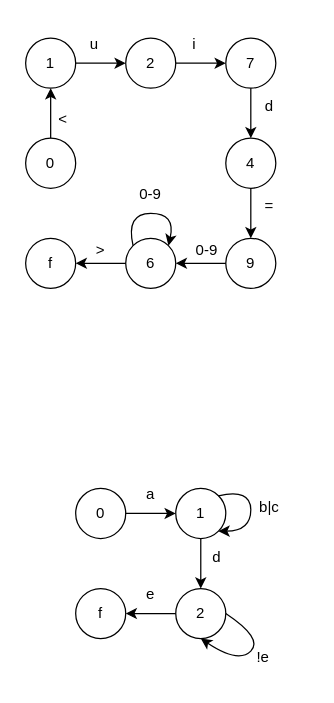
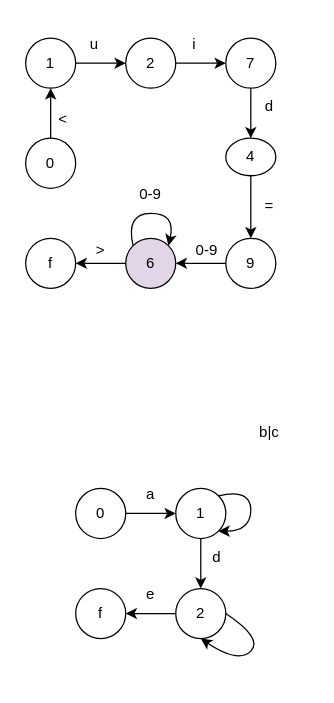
  <mxCell id="0" />
  <mxCell id="1" parent="0" />
  <mxCell id="2" value="1" style="ellipse;whiteSpace=wrap;html=1;" parent="1" vertex="1"><mxGeometry x="20" y="30" width="40" height="40" as="geometry" /></mxCell>
  <mxCell id="3" value="" style="endArrow=classic;html=1;rounded=0;exitX=1;exitY=0.5;exitDx=0;exitDy=0;" parent="1" source="2" edge="1"><mxGeometry width="50" height="50" relative="1" as="geometry"><mxPoint x="130" y="90" as="sourcePoint" /><mxPoint x="100" y="50" as="targetPoint" /></mxGeometry></mxCell>
  <mxCell id="4" value="2" style="ellipse;whiteSpace=wrap;html=1;" parent="1" vertex="1"><mxGeometry x="100" y="30" width="40" height="40" as="geometry" /></mxCell>
  <mxCell id="5" value="" style="endArrow=classic;html=1;rounded=0;exitX=1;exitY=0.5;exitDx=0;exitDy=0;" parent="1" source="4" edge="1"><mxGeometry width="50" height="50" relative="1" as="geometry"><mxPoint x="210" y="90" as="sourcePoint" /><mxPoint x="180" y="50" as="targetPoint" /></mxGeometry></mxCell>
  <mxCell id="6" value="7" style="ellipse;whiteSpace=wrap;html=1;" parent="1" vertex="1"><mxGeometry x="180" y="30" width="40" height="40" as="geometry" /></mxCell>
  <mxCell id="7" value="" style="endArrow=classic;html=1;rounded=0;exitX=0.5;exitY=1;exitDx=0;exitDy=0;entryX=0.5;entryY=0;entryDx=0;entryDy=0;" parent="1" source="6" target="8" edge="1"><mxGeometry width="50" height="50" relative="1" as="geometry"><mxPoint x="290" y="90" as="sourcePoint" /><mxPoint x="260" y="50" as="targetPoint" /></mxGeometry></mxCell>
- <mxCell id="8" value="4" style="ellipse;whiteSpace=wrap;html=1;" parent="1" vertex="1"><mxGeometry x="180" y="110" width="40" height="40" as="geometry" /></mxCell>
+ <mxCell id="8" value="4" style="ellipse;whiteSpace=wrap;html=1;" parent="1" vertex="1"><mxGeometry x="180" y="110" width="40" height="30" as="geometry" /></mxCell>
  <mxCell id="9" value="" style="endArrow=classic;html=1;rounded=0;exitX=0.5;exitY=1;exitDx=0;exitDy=0;entryX=0.5;entryY=0;entryDx=0;entryDy=0;" parent="1" source="8" target="14" edge="1"><mxGeometry width="50" height="50" relative="1" as="geometry"><mxPoint x="370" y="90" as="sourcePoint" /><mxPoint x="340" y="50" as="targetPoint" /></mxGeometry></mxCell>
  <mxCell id="10" value="u" style="text;html=1;strokeColor=none;fillColor=none;align=center;verticalAlign=middle;whiteSpace=wrap;rounded=0;" parent="1" vertex="1"><mxGeometry x="60" y="20" width="30" height="30" as="geometry" /></mxCell>
  <mxCell id="11" value="i" style="text;html=1;strokeColor=none;fillColor=none;align=center;verticalAlign=middle;whiteSpace=wrap;rounded=0;" parent="1" vertex="1"><mxGeometry x="140" y="20" width="30" height="30" as="geometry" /></mxCell>
  <mxCell id="12" value="d" style="text;html=1;strokeColor=none;fillColor=none;align=center;verticalAlign=middle;whiteSpace=wrap;rounded=0;" parent="1" vertex="1"><mxGeometry x="200" y="70" width="30" height="30" as="geometry" /></mxCell>
  <mxCell id="13" value="=" style="text;html=1;strokeColor=none;fillColor=none;align=center;verticalAlign=middle;whiteSpace=wrap;rounded=0;" parent="1" vertex="1"><mxGeometry x="200" y="150" width="30" height="30" as="geometry" /></mxCell>
  <mxCell id="14" value="9" style="ellipse;whiteSpace=wrap;html=1;" parent="1" vertex="1"><mxGeometry x="180" y="190" width="40" height="40" as="geometry" /></mxCell>
  <mxCell id="15" value="" style="endArrow=classic;html=1;rounded=0;entryX=1;entryY=0.5;entryDx=0;entryDy=0;" parent="1" target="17" edge="1"><mxGeometry width="50" height="50" relative="1" as="geometry"><mxPoint x="180" y="210" as="sourcePoint" /><mxPoint x="420" y="50" as="targetPoint" /></mxGeometry></mxCell>
  <mxCell id="16" value="0-9" style="text;html=1;strokeColor=none;fillColor=none;align=center;verticalAlign=middle;whiteSpace=wrap;rounded=0;" parent="1" vertex="1"><mxGeometry x="105" y="140" width="30" height="30" as="geometry" /></mxCell>
- <mxCell id="17" value="6" style="ellipse;whiteSpace=wrap;html=1;aspect=fixed;" parent="1" vertex="1"><mxGeometry x="100" y="190" width="40" height="40" as="geometry" /></mxCell>
+ <mxCell id="17" value="6" style="ellipse;whiteSpace=wrap;html=1;aspect=fixed;fillColor=#e1d5e7;" parent="1" vertex="1"><mxGeometry x="100" y="190" width="40" height="40" as="geometry" /></mxCell>
  <mxCell id="18" value="" style="curved=1;endArrow=classic;html=1;rounded=0;exitX=0;exitY=0;exitDx=0;exitDy=0;entryX=1;entryY=0;entryDx=0;entryDy=0;" parent="1" source="17" target="17" edge="1"><mxGeometry width="50" height="50" relative="1" as="geometry"><mxPoint x="130" y="90" as="sourcePoint" /><mxPoint x="180" y="40" as="targetPoint" /><Array as="points"><mxPoint x="100" y="170" /><mxPoint x="140" y="170" /></Array></mxGeometry></mxCell>
  <mxCell id="19" value="0-9" style="text;html=1;strokeColor=none;fillColor=none;align=center;verticalAlign=middle;whiteSpace=wrap;rounded=0;" parent="1" vertex="1"><mxGeometry x="150" y="185" width="30" height="30" as="geometry" /></mxCell>
  <mxCell id="20" value="f" style="ellipse;whiteSpace=wrap;html=1;aspect=fixed;" parent="1" vertex="1"><mxGeometry x="20" y="190" width="40" height="40" as="geometry" /></mxCell>
  <mxCell id="21" value="" style="endArrow=classic;html=1;rounded=0;exitX=0;exitY=0.5;exitDx=0;exitDy=0;entryX=1;entryY=0.5;entryDx=0;entryDy=0;" parent="1" source="17" target="20" edge="1"><mxGeometry width="50" height="50" relative="1" as="geometry"><mxPoint x="130" y="90" as="sourcePoint" /><mxPoint x="180" y="40" as="targetPoint" /></mxGeometry></mxCell>
  <mxCell id="22" value="0" style="ellipse;whiteSpace=wrap;html=1;aspect=fixed;" parent="1" vertex="1"><mxGeometry x="20" y="110" width="40" height="40" as="geometry" /></mxCell>
  <mxCell id="23" value="" style="endArrow=classic;html=1;rounded=0;entryX=0.5;entryY=1;entryDx=0;entryDy=0;exitX=0.5;exitY=0;exitDx=0;exitDy=0;" parent="1" source="22" target="2" edge="1"><mxGeometry width="50" height="50" relative="1" as="geometry"><mxPoint x="-30" y="130" as="sourcePoint" /><mxPoint x="350" y="60" as="targetPoint" /></mxGeometry></mxCell>
  <mxCell id="24" value="&amp;gt;" style="text;html=1;strokeColor=none;fillColor=none;align=center;verticalAlign=middle;whiteSpace=wrap;rounded=0;" parent="1" vertex="1"><mxGeometry x="50" y="185" width="60" height="30" as="geometry" /></mxCell>
  <mxCell id="25" value="&amp;lt;" style="text;html=1;strokeColor=none;fillColor=none;align=center;verticalAlign=middle;whiteSpace=wrap;rounded=0;" parent="1" vertex="1"><mxGeometry x="20" y="80" width="60" height="30" as="geometry" /></mxCell>
  <mxCell id="26" value="0" style="ellipse;whiteSpace=wrap;html=1;" vertex="1" parent="1"><mxGeometry x="60" y="390" width="40" height="40" as="geometry" /></mxCell>
  <mxCell id="27" value="" style="endArrow=classic;html=1;rounded=0;exitX=1;exitY=0.5;exitDx=0;exitDy=0;entryX=0;entryY=0.5;entryDx=0;entryDy=0;" edge="1" parent="1" source="26"><mxGeometry width="50" height="50" relative="1" as="geometry"><mxPoint x="100" y="420" as="sourcePoint" /><mxPoint x="140" y="410" as="targetPoint" /></mxGeometry></mxCell>
  <mxCell id="28" value="a" style="text;html=1;strokeColor=none;fillColor=none;align=center;verticalAlign=middle;whiteSpace=wrap;rounded=0;" vertex="1" parent="1"><mxGeometry x="90" y="380" width="60" height="30" as="geometry" /></mxCell>
  <mxCell id="29" value="1" style="ellipse;whiteSpace=wrap;html=1;" vertex="1" parent="1"><mxGeometry x="140" y="390" width="40" height="40" as="geometry" /></mxCell>
  <mxCell id="30" value="2" style="ellipse;whiteSpace=wrap;html=1;" vertex="1" parent="1"><mxGeometry x="140" y="470" width="40" height="40" as="geometry" /></mxCell>
  <mxCell id="31" value="" style="endArrow=classic;html=1;rounded=0;exitX=0.5;exitY=1;exitDx=0;exitDy=0;entryX=0.5;entryY=0;entryDx=0;entryDy=0;" edge="1" parent="1" source="29" target="30"><mxGeometry width="50" height="50" relative="1" as="geometry"><mxPoint x="130" y="440" as="sourcePoint" /><mxPoint x="155.858" y="485.858" as="targetPoint" /></mxGeometry></mxCell>
  <mxCell id="32" value="d" style="text;html=1;strokeColor=none;fillColor=none;align=center;verticalAlign=middle;whiteSpace=wrap;rounded=0;" vertex="1" parent="1"><mxGeometry x="161" y="430" width="24" height="30" as="geometry" /></mxCell>
  <mxCell id="33" value="" style="curved=1;endArrow=classic;html=1;rounded=0;exitX=1;exitY=0.5;exitDx=0;exitDy=0;entryX=0.5;entryY=1;entryDx=0;entryDy=0;" edge="1" parent="1" source="30" target="30"><mxGeometry width="50" height="50" relative="1" as="geometry"><mxPoint x="220" y="510" as="sourcePoint" /><mxPoint x="270" y="460" as="targetPoint" /><Array as="points"><mxPoint x="210" y="510" /><mxPoint x="190" y="530" /></Array></mxGeometry></mxCell>
- <mxCell id="34" value="!e" style="text;html=1;strokeColor=none;fillColor=none;align=center;verticalAlign=middle;whiteSpace=wrap;rounded=0;" vertex="1" parent="1"><mxGeometry x="180" y="510" width="60" height="30" as="geometry" /></mxCell>
  <mxCell id="35" value="" style="endArrow=classic;html=1;rounded=0;exitX=0;exitY=0.5;exitDx=0;exitDy=0;" edge="1" parent="1" source="30"><mxGeometry width="50" height="50" relative="1" as="geometry"><mxPoint x="30" y="530" as="sourcePoint" /><mxPoint x="100" y="490" as="targetPoint" /></mxGeometry></mxCell>
  <mxCell id="36" value="" style="curved=1;endArrow=classic;html=1;rounded=0;exitX=1;exitY=0;exitDx=0;exitDy=0;entryX=1;entryY=1;entryDx=0;entryDy=0;" edge="1" parent="1" source="29" target="29"><mxGeometry width="50" height="50" relative="1" as="geometry"><mxPoint x="290" y="480" as="sourcePoint" /><mxPoint x="340" y="430" as="targetPoint" /><Array as="points"><mxPoint x="200" y="390" /><mxPoint x="200" y="424" /></Array></mxGeometry></mxCell>
- <mxCell id="37" value="b|c" style="text;html=1;strokeColor=none;fillColor=none;align=center;verticalAlign=middle;whiteSpace=wrap;rounded=0;" vertex="1" parent="1"><mxGeometry x="185" y="390" width="60" height="30" as="geometry" /></mxCell>
+ <mxCell id="37" value="b|c" style="text;html=1;strokeColor=none;fillColor=none;align=center;verticalAlign=middle;whiteSpace=wrap;rounded=0;" vertex="1" parent="1"><mxGeometry x="185" y="330" width="60" height="30" as="geometry" /></mxCell>
  <mxCell id="38" value="f" style="ellipse;whiteSpace=wrap;html=1;" vertex="1" parent="1"><mxGeometry x="60" y="470" width="40" height="40" as="geometry" /></mxCell>
  <mxCell id="39" value="e" style="text;html=1;strokeColor=none;fillColor=none;align=center;verticalAlign=middle;whiteSpace=wrap;rounded=0;" vertex="1" parent="1"><mxGeometry x="90" y="460" width="60" height="30" as="geometry" /></mxCell>
